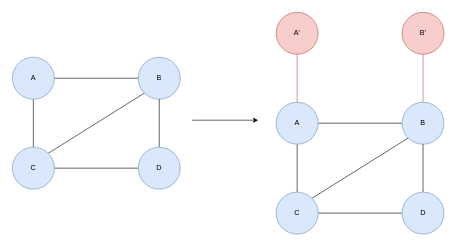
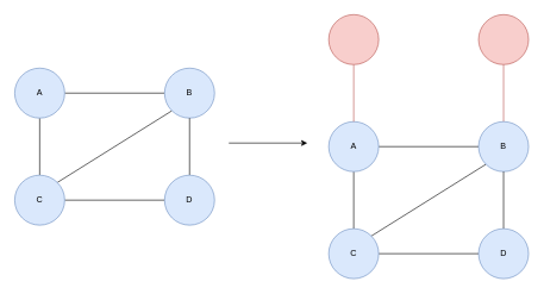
  <mxCell id="0" />
  <mxCell id="1" parent="0" />
  <mxCell id="2" style="edgeStyle=orthogonalEdgeStyle;rounded=0;orthogonalLoop=1;jettySize=auto;html=1;exitX=0.5;exitY=1;exitDx=0;exitDy=0;entryX=0.5;entryY=0;entryDx=0;entryDy=0;endArrow=none;endFill=0;" edge="1" parent="1" source="4" target="9"><mxGeometry relative="1" as="geometry" /></mxCell>
  <mxCell id="3" style="edgeStyle=orthogonalEdgeStyle;rounded=0;orthogonalLoop=1;jettySize=auto;html=1;exitX=1;exitY=0.5;exitDx=0;exitDy=0;entryX=0;entryY=0.5;entryDx=0;entryDy=0;endArrow=none;endFill=0;" edge="1" parent="1" source="4" target="7"><mxGeometry relative="1" as="geometry" /></mxCell>
  <mxCell id="4" value="" style="ellipse;whiteSpace=wrap;html=1;fillColor=#dae8fc;strokeColor=#6c8ebf;" vertex="1" parent="1"><mxGeometry x="460" y="170" width="70" height="70" as="geometry" /></mxCell>
  <mxCell id="5" style="edgeStyle=orthogonalEdgeStyle;rounded=0;orthogonalLoop=1;jettySize=auto;html=1;exitX=0.5;exitY=0;exitDx=0;exitDy=0;entryX=0.5;entryY=1;entryDx=0;entryDy=0;endArrow=none;endFill=0;fillColor=#f8cecc;strokeColor=#b85450;" edge="1" parent="1" source="7" target="14"><mxGeometry relative="1" as="geometry" /></mxCell>
  <mxCell id="6" style="rounded=1;orthogonalLoop=1;jettySize=auto;html=1;exitX=0;exitY=1;exitDx=0;exitDy=0;entryX=1;entryY=0;entryDx=0;entryDy=0;endArrow=none;endFill=0;" edge="1" parent="1" source="7" target="9"><mxGeometry relative="1" as="geometry" /></mxCell>
  <mxCell id="7" value="" style="ellipse;whiteSpace=wrap;html=1;fillColor=#dae8fc;strokeColor=#6c8ebf;" vertex="1" parent="1"><mxGeometry x="670" y="170" width="70" height="70" as="geometry" /></mxCell>
  <mxCell id="8" style="edgeStyle=orthogonalEdgeStyle;rounded=0;orthogonalLoop=1;jettySize=auto;html=1;exitX=1;exitY=0.5;exitDx=0;exitDy=0;entryX=0;entryY=0.5;entryDx=0;entryDy=0;endArrow=none;endFill=0;" edge="1" parent="1" source="9" target="11"><mxGeometry relative="1" as="geometry" /></mxCell>
  <mxCell id="9" value="" style="ellipse;whiteSpace=wrap;html=1;fillColor=#dae8fc;strokeColor=#6c8ebf;" vertex="1" parent="1"><mxGeometry x="460" y="320" width="70" height="70" as="geometry" /></mxCell>
  <mxCell id="10" style="edgeStyle=orthogonalEdgeStyle;rounded=0;orthogonalLoop=1;jettySize=auto;html=1;exitX=0.5;exitY=0;exitDx=0;exitDy=0;entryX=0.5;entryY=1;entryDx=0;entryDy=0;endArrow=none;endFill=0;" edge="1" parent="1" source="11" target="7"><mxGeometry relative="1" as="geometry" /></mxCell>
  <mxCell id="11" value="" style="ellipse;whiteSpace=wrap;html=1;fillColor=#dae8fc;strokeColor=#6c8ebf;" vertex="1" parent="1"><mxGeometry x="670" y="320" width="70" height="70" as="geometry" /></mxCell>
  <mxCell id="12" style="edgeStyle=orthogonalEdgeStyle;rounded=0;orthogonalLoop=1;jettySize=auto;html=1;exitX=0.5;exitY=1;exitDx=0;exitDy=0;entryX=0.5;entryY=0;entryDx=0;entryDy=0;endArrow=none;endFill=0;fillColor=#f8cecc;strokeColor=#b85450;targetPerimeterSpacing=0;" edge="1" parent="1" source="13" target="4"><mxGeometry relative="1" as="geometry" /></mxCell>
  <mxCell id="13" value="" style="ellipse;whiteSpace=wrap;html=1;fillColor=#f8cecc;strokeColor=#b85450;" vertex="1" parent="1"><mxGeometry x="460" y="20" width="70" height="70" as="geometry" /></mxCell>
  <mxCell id="14" value="" style="ellipse;whiteSpace=wrap;html=1;fillColor=#f8cecc;strokeColor=#b85450;" vertex="1" parent="1"><mxGeometry x="670" y="20" width="70" height="70" as="geometry" /></mxCell>
- <mxCell id="15" value="A'" style="text;html=1;strokeColor=none;fillColor=none;align=center;verticalAlign=middle;whiteSpace=wrap;rounded=0;" vertex="1" parent="1"><mxGeometry x="475" y="45" width="40" height="20" as="geometry" /></mxCell>
- <mxCell id="16" value="B'" style="text;html=1;strokeColor=none;fillColor=none;align=center;verticalAlign=middle;whiteSpace=wrap;rounded=0;" vertex="1" parent="1"><mxGeometry x="685" y="45" width="40" height="20" as="geometry" /></mxCell>
  <mxCell id="17" value="A" style="text;html=1;strokeColor=none;fillColor=none;align=center;verticalAlign=middle;whiteSpace=wrap;rounded=0;" vertex="1" parent="1"><mxGeometry x="475" y="195" width="40" height="20" as="geometry" /></mxCell>
  <mxCell id="18" value="B" style="text;html=1;strokeColor=none;fillColor=none;align=center;verticalAlign=middle;whiteSpace=wrap;rounded=0;" vertex="1" parent="1"><mxGeometry x="685" y="195" width="40" height="20" as="geometry" /></mxCell>
  <mxCell id="19" value="C" style="text;html=1;strokeColor=none;fillColor=none;align=center;verticalAlign=middle;whiteSpace=wrap;rounded=0;" vertex="1" parent="1"><mxGeometry x="475" y="345" width="40" height="20" as="geometry" /></mxCell>
  <mxCell id="20" value="D" style="text;html=1;strokeColor=none;fillColor=none;align=center;verticalAlign=middle;whiteSpace=wrap;rounded=0;" vertex="1" parent="1"><mxGeometry x="685" y="345" width="40" height="20" as="geometry" /></mxCell>
  <mxCell id="21" style="edgeStyle=orthogonalEdgeStyle;rounded=0;orthogonalLoop=1;jettySize=auto;html=1;exitX=0.5;exitY=1;exitDx=0;exitDy=0;entryX=0.5;entryY=0;entryDx=0;entryDy=0;endArrow=none;endFill=0;" edge="1" parent="1" source="23" target="27"><mxGeometry relative="1" as="geometry" /></mxCell>
  <mxCell id="22" style="edgeStyle=orthogonalEdgeStyle;rounded=0;orthogonalLoop=1;jettySize=auto;html=1;exitX=1;exitY=0.5;exitDx=0;exitDy=0;entryX=0;entryY=0.5;entryDx=0;entryDy=0;endArrow=none;endFill=0;" edge="1" parent="1" source="23" target="25"><mxGeometry relative="1" as="geometry" /></mxCell>
  <mxCell id="23" value="" style="ellipse;whiteSpace=wrap;html=1;fillColor=#dae8fc;strokeColor=#6c8ebf;" vertex="1" parent="1"><mxGeometry x="20" y="95" width="70" height="70" as="geometry" /></mxCell>
  <mxCell id="24" style="rounded=1;orthogonalLoop=1;jettySize=auto;html=1;exitX=0;exitY=1;exitDx=0;exitDy=0;entryX=1;entryY=0;entryDx=0;entryDy=0;endArrow=none;endFill=0;" edge="1" parent="1" source="25" target="27"><mxGeometry relative="1" as="geometry" /></mxCell>
  <mxCell id="25" value="" style="ellipse;whiteSpace=wrap;html=1;fillColor=#dae8fc;strokeColor=#6c8ebf;" vertex="1" parent="1"><mxGeometry x="230" y="95" width="70" height="70" as="geometry" /></mxCell>
  <mxCell id="26" style="edgeStyle=orthogonalEdgeStyle;rounded=0;orthogonalLoop=1;jettySize=auto;html=1;exitX=1;exitY=0.5;exitDx=0;exitDy=0;entryX=0;entryY=0.5;entryDx=0;entryDy=0;endArrow=none;endFill=0;" edge="1" parent="1" source="27" target="29"><mxGeometry relative="1" as="geometry" /></mxCell>
  <mxCell id="27" value="" style="ellipse;whiteSpace=wrap;html=1;fillColor=#dae8fc;strokeColor=#6c8ebf;" vertex="1" parent="1"><mxGeometry x="20" y="245" width="70" height="70" as="geometry" /></mxCell>
  <mxCell id="28" style="edgeStyle=orthogonalEdgeStyle;rounded=0;orthogonalLoop=1;jettySize=auto;html=1;exitX=0.5;exitY=0;exitDx=0;exitDy=0;entryX=0.5;entryY=1;entryDx=0;entryDy=0;endArrow=none;endFill=0;" edge="1" parent="1" source="29" target="25"><mxGeometry relative="1" as="geometry" /></mxCell>
  <mxCell id="29" value="" style="ellipse;whiteSpace=wrap;html=1;fillColor=#dae8fc;strokeColor=#6c8ebf;" vertex="1" parent="1"><mxGeometry x="230" y="245" width="70" height="70" as="geometry" /></mxCell>
  <mxCell id="30" value="A" style="text;html=1;strokeColor=none;fillColor=none;align=center;verticalAlign=middle;whiteSpace=wrap;rounded=0;" vertex="1" parent="1"><mxGeometry x="35" y="120" width="40" height="20" as="geometry" /></mxCell>
  <mxCell id="31" value="B" style="text;html=1;strokeColor=none;fillColor=none;align=center;verticalAlign=middle;whiteSpace=wrap;rounded=0;" vertex="1" parent="1"><mxGeometry x="245" y="120" width="40" height="20" as="geometry" /></mxCell>
  <mxCell id="32" value="C" style="text;html=1;strokeColor=none;fillColor=none;align=center;verticalAlign=middle;whiteSpace=wrap;rounded=0;" vertex="1" parent="1"><mxGeometry x="35" y="270" width="40" height="20" as="geometry" /></mxCell>
  <mxCell id="33" value="D" style="text;html=1;strokeColor=none;fillColor=none;align=center;verticalAlign=middle;whiteSpace=wrap;rounded=0;" vertex="1" parent="1"><mxGeometry x="245" y="270" width="40" height="20" as="geometry" /></mxCell>
  <mxCell id="34" value="" style="endArrow=classic;html=1;strokeColor=#000000;" edge="1" parent="1"><mxGeometry width="50" height="50" relative="1" as="geometry"><mxPoint x="320" y="200" as="sourcePoint" /><mxPoint x="430" y="200" as="targetPoint" /></mxGeometry></mxCell>
